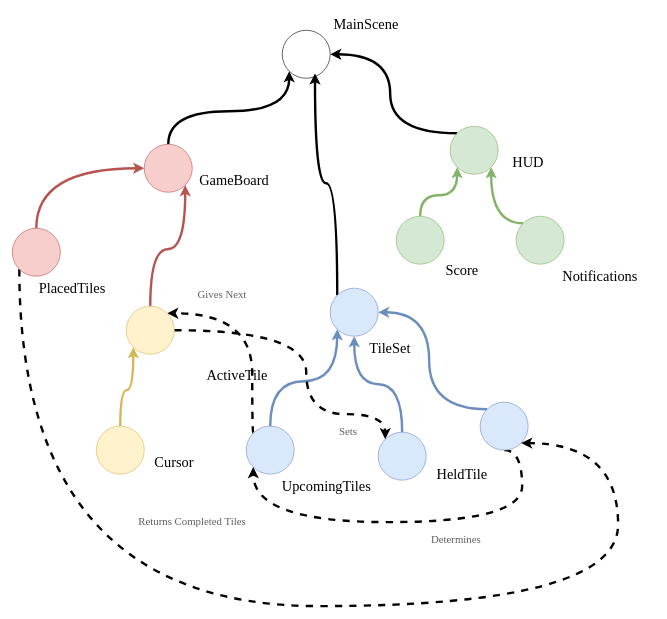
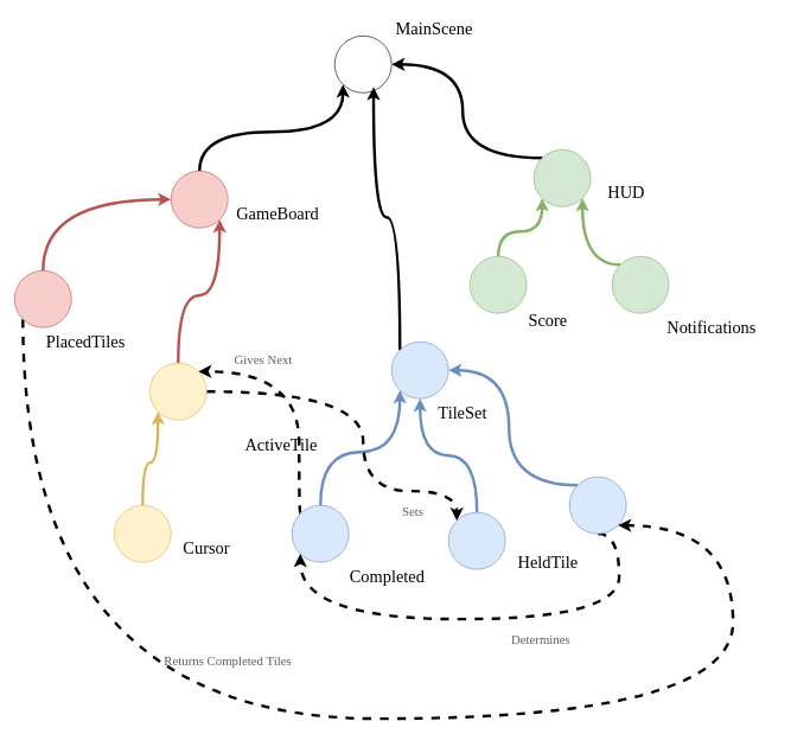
  <mxCell id="0" />
  <mxCell id="1" parent="0" />
  <mxCell id="2" value="" style="ellipse;whiteSpace=wrap;html=1;aspect=fixed;" vertex="1" parent="1"><mxGeometry x="470" y="50" width="80" height="80" as="geometry" /></mxCell>
  <mxCell id="3" style="edgeStyle=orthogonalEdgeStyle;rounded=0;orthogonalLoop=1;jettySize=auto;html=1;exitX=0.5;exitY=0;exitDx=0;exitDy=0;entryX=0;entryY=1;entryDx=0;entryDy=0;curved=1;strokeWidth=4;" edge="1" parent="1" source="4" target="2"><mxGeometry relative="1" as="geometry" /></mxCell>
  <mxCell id="4" value="" style="ellipse;whiteSpace=wrap;html=1;aspect=fixed;fillColor=#f8cecc;strokeColor=#b85450;" vertex="1" parent="1"><mxGeometry x="240" y="240" width="80" height="80" as="geometry" /></mxCell>
  <mxCell id="5" style="edgeStyle=orthogonalEdgeStyle;curved=1;rounded=0;orthogonalLoop=1;jettySize=auto;html=1;exitX=0;exitY=0;exitDx=0;exitDy=0;entryX=0.683;entryY=0.9;entryDx=0;entryDy=0;entryPerimeter=0;strokeWidth=4;" edge="1" parent="1" source="6" target="2"><mxGeometry relative="1" as="geometry" /></mxCell>
  <mxCell id="6" value="" style="ellipse;whiteSpace=wrap;html=1;aspect=fixed;fillColor=#dae8fc;strokeColor=#6c8ebf;" vertex="1" parent="1"><mxGeometry x="550" y="480" width="80" height="80" as="geometry" /></mxCell>
  <mxCell id="7" style="edgeStyle=orthogonalEdgeStyle;curved=1;rounded=0;orthogonalLoop=1;jettySize=auto;html=1;exitX=0;exitY=0;exitDx=0;exitDy=0;strokeWidth=4;entryX=1;entryY=0.5;entryDx=0;entryDy=0;" edge="1" parent="1" source="8" target="2"><mxGeometry relative="1" as="geometry"><mxPoint x="620" y="130" as="targetPoint" /></mxGeometry></mxCell>
  <mxCell id="8" value="" style="ellipse;whiteSpace=wrap;html=1;aspect=fixed;fillColor=#d5e8d4;strokeColor=#82b366;" vertex="1" parent="1"><mxGeometry x="750" y="210" width="80" height="80" as="geometry" /></mxCell>
  <mxCell id="9" style="edgeStyle=orthogonalEdgeStyle;curved=1;rounded=0;orthogonalLoop=1;jettySize=auto;html=1;exitX=0.5;exitY=0;exitDx=0;exitDy=0;entryX=0;entryY=1;entryDx=0;entryDy=0;strokeWidth=4;fillColor=#d5e8d4;strokeColor=#82b366;" edge="1" parent="1" source="10" target="8"><mxGeometry relative="1" as="geometry" /></mxCell>
  <mxCell id="10" value="" style="ellipse;whiteSpace=wrap;html=1;aspect=fixed;fillColor=#d5e8d4;strokeColor=#82b366;" vertex="1" parent="1"><mxGeometry x="660" y="360" width="80" height="80" as="geometry" /></mxCell>
  <mxCell id="11" style="edgeStyle=orthogonalEdgeStyle;curved=1;rounded=0;orthogonalLoop=1;jettySize=auto;html=1;exitX=0;exitY=0;exitDx=0;exitDy=0;entryX=1;entryY=1;entryDx=0;entryDy=0;strokeWidth=4;fillColor=#d5e8d4;strokeColor=#82b366;" edge="1" parent="1" source="12" target="8"><mxGeometry relative="1" as="geometry" /></mxCell>
  <mxCell id="12" value="" style="ellipse;whiteSpace=wrap;html=1;aspect=fixed;fillColor=#d5e8d4;strokeColor=#82b366;" vertex="1" parent="1"><mxGeometry x="860" y="360" width="80" height="80" as="geometry" /></mxCell>
  <mxCell id="13" style="edgeStyle=orthogonalEdgeStyle;curved=1;rounded=0;orthogonalLoop=1;jettySize=auto;html=1;exitX=0.5;exitY=0;exitDx=0;exitDy=0;entryX=0;entryY=1;entryDx=0;entryDy=0;strokeWidth=4;fillColor=#dae8fc;strokeColor=#6c8ebf;" edge="1" parent="1" source="16" target="6"><mxGeometry relative="1" as="geometry" /></mxCell>
  <mxCell id="14" style="edgeStyle=orthogonalEdgeStyle;curved=1;rounded=0;orthogonalLoop=1;jettySize=auto;html=1;exitX=0;exitY=0;exitDx=0;exitDy=0;entryX=1;entryY=0;entryDx=0;entryDy=0;strokeWidth=4;dashed=1;" edge="1" parent="1" source="16" target="26"><mxGeometry relative="1" as="geometry"><Array as="points"><mxPoint x="420" y="722" /><mxPoint x="420" y="522" /></Array></mxGeometry></mxCell>
  <mxCell id="15" style="edgeStyle=orthogonalEdgeStyle;curved=1;rounded=0;orthogonalLoop=1;jettySize=auto;html=1;exitX=1;exitY=0.5;exitDx=0;exitDy=0;entryX=0;entryY=0;entryDx=0;entryDy=0;dashed=1;strokeWidth=4;" edge="1" parent="1" source="26" target="18"><mxGeometry relative="1" as="geometry"><Array as="points"><mxPoint x="510" y="550" /><mxPoint x="510" y="690" /><mxPoint x="642" y="690" /></Array></mxGeometry></mxCell>
  <mxCell id="16" value="" style="ellipse;whiteSpace=wrap;html=1;aspect=fixed;fillColor=#dae8fc;strokeColor=#6c8ebf;" vertex="1" parent="1"><mxGeometry x="410" y="710" width="80" height="80" as="geometry" /></mxCell>
  <mxCell id="17" style="edgeStyle=orthogonalEdgeStyle;curved=1;rounded=0;orthogonalLoop=1;jettySize=auto;html=1;exitX=0.5;exitY=0;exitDx=0;exitDy=0;strokeWidth=4;fillColor=#dae8fc;strokeColor=#6c8ebf;" edge="1" parent="1" source="18" target="6"><mxGeometry relative="1" as="geometry" /></mxCell>
  <mxCell id="18" value="" style="ellipse;whiteSpace=wrap;html=1;aspect=fixed;fillColor=#dae8fc;strokeColor=#6c8ebf;" vertex="1" parent="1"><mxGeometry x="630" y="720" width="80" height="80" as="geometry" /></mxCell>
  <mxCell id="19" style="edgeStyle=orthogonalEdgeStyle;curved=1;rounded=0;orthogonalLoop=1;jettySize=auto;html=1;exitX=0;exitY=0;exitDx=0;exitDy=0;entryX=1;entryY=0.5;entryDx=0;entryDy=0;strokeWidth=4;fillColor=#dae8fc;strokeColor=#6c8ebf;" edge="1" parent="1" source="21" target="6"><mxGeometry relative="1" as="geometry" /></mxCell>
  <mxCell id="20" style="edgeStyle=orthogonalEdgeStyle;curved=1;rounded=0;orthogonalLoop=1;jettySize=auto;html=1;exitX=0.5;exitY=1;exitDx=0;exitDy=0;entryX=0;entryY=1;entryDx=0;entryDy=0;dashed=1;strokeWidth=4;" edge="1" parent="1" source="21" target="16"><mxGeometry relative="1" as="geometry"><Array as="points"><mxPoint x="870" y="750" /><mxPoint x="870" y="870" /><mxPoint x="422" y="870" /></Array></mxGeometry></mxCell>
  <mxCell id="21" value="" style="ellipse;whiteSpace=wrap;html=1;aspect=fixed;fillColor=#dae8fc;strokeColor=#6c8ebf;" vertex="1" parent="1"><mxGeometry x="800" y="670" width="80" height="80" as="geometry" /></mxCell>
  <mxCell id="22" style="edgeStyle=orthogonalEdgeStyle;curved=1;rounded=0;orthogonalLoop=1;jettySize=auto;html=1;exitX=0.5;exitY=0;exitDx=0;exitDy=0;entryX=0;entryY=0.5;entryDx=0;entryDy=0;strokeWidth=4;fillColor=#f8cecc;strokeColor=#b85450;" edge="1" parent="1" source="24" target="4"><mxGeometry relative="1" as="geometry" /></mxCell>
  <mxCell id="23" style="edgeStyle=orthogonalEdgeStyle;curved=1;rounded=0;orthogonalLoop=1;jettySize=auto;html=1;exitX=0;exitY=1;exitDx=0;exitDy=0;entryX=1;entryY=1;entryDx=0;entryDy=0;dashed=1;strokeWidth=4;" edge="1" parent="1" source="24" target="21"><mxGeometry relative="1" as="geometry"><Array as="points"><mxPoint x="32" y="1010" /><mxPoint x="1030" y="1010" /><mxPoint x="1030" y="738" /></Array></mxGeometry></mxCell>
  <mxCell id="24" value="" style="ellipse;whiteSpace=wrap;html=1;aspect=fixed;fillColor=#f8cecc;strokeColor=#b85450;" vertex="1" parent="1"><mxGeometry x="20" y="380" width="80" height="80" as="geometry" /></mxCell>
  <mxCell id="25" style="edgeStyle=orthogonalEdgeStyle;curved=1;rounded=0;orthogonalLoop=1;jettySize=auto;html=1;exitX=0.5;exitY=0;exitDx=0;exitDy=0;entryX=1;entryY=1;entryDx=0;entryDy=0;strokeWidth=4;fillColor=#f8cecc;strokeColor=#b85450;" edge="1" parent="1" source="26" target="4"><mxGeometry relative="1" as="geometry" /></mxCell>
  <mxCell id="26" value="" style="ellipse;whiteSpace=wrap;html=1;aspect=fixed;fillColor=#fff2cc;strokeColor=#d6b656;" vertex="1" parent="1"><mxGeometry x="210" y="510" width="80" height="80" as="geometry" /></mxCell>
  <mxCell id="27" style="edgeStyle=orthogonalEdgeStyle;curved=1;rounded=0;orthogonalLoop=1;jettySize=auto;html=1;exitX=0.5;exitY=0;exitDx=0;exitDy=0;entryX=0;entryY=1;entryDx=0;entryDy=0;strokeWidth=4;fillColor=#fff2cc;strokeColor=#d6b656;" edge="1" parent="1" source="28" target="26"><mxGeometry relative="1" as="geometry" /></mxCell>
  <mxCell id="28" value="" style="ellipse;whiteSpace=wrap;html=1;aspect=fixed;fillColor=#fff2cc;strokeColor=#d6b656;" vertex="1" parent="1"><mxGeometry x="160" y="710" width="80" height="80" as="geometry" /></mxCell>
  <mxCell id="29" value="&lt;font style=&quot;font-size: 24px&quot; face=&quot;Lucida Console&quot;&gt;MainScene&lt;/font&gt;" style="text;html=1;strokeColor=none;fillColor=none;align=center;verticalAlign=middle;whiteSpace=wrap;rounded=0;" vertex="1" parent="1"><mxGeometry x="520" y="20" width="180" height="40" as="geometry" /></mxCell>
  <mxCell id="30" value="&lt;font style=&quot;font-size: 24px&quot; face=&quot;Lucida Console&quot;&gt;TileSet&lt;/font&gt;" style="text;html=1;strokeColor=none;fillColor=none;align=center;verticalAlign=middle;whiteSpace=wrap;rounded=0;" vertex="1" parent="1"><mxGeometry x="560" y="560" width="180" height="40" as="geometry" /></mxCell>
- <mxCell id="31" value="&lt;font style=&quot;font-size: 24px&quot; face=&quot;Lucida Console&quot;&gt;UpcomingTiles&lt;/font&gt;" style="text;html=1;strokeColor=none;fillColor=none;align=center;verticalAlign=middle;whiteSpace=wrap;rounded=0;" vertex="1" parent="1"><mxGeometry x="454" y="790" width="180" height="40" as="geometry" /></mxCell>
+ <mxCell id="31" value="&lt;font style=&quot;font-size: 24px&quot; face=&quot;Lucida Console&quot;&gt;Completed&lt;/font&gt;" style="text;html=1;strokeColor=none;fillColor=none;align=center;verticalAlign=middle;whiteSpace=wrap;rounded=0;" vertex="1" parent="1"><mxGeometry x="454" y="790" width="180" height="40" as="geometry" /></mxCell>
  <mxCell id="32" value="&lt;font style=&quot;font-size: 24px&quot; face=&quot;Lucida Console&quot;&gt;HeldTile&lt;br&gt;&lt;/font&gt;" style="text;html=1;strokeColor=none;fillColor=none;align=center;verticalAlign=middle;whiteSpace=wrap;rounded=0;" vertex="1" parent="1"><mxGeometry x="680" y="770" width="180" height="40" as="geometry" /></mxCell>
  <mxCell id="33" value="&lt;font style=&quot;font-size: 24px&quot; face=&quot;Lucida Console&quot;&gt;HUD&lt;br&gt;&lt;/font&gt;" style="text;html=1;strokeColor=none;fillColor=none;align=center;verticalAlign=middle;whiteSpace=wrap;rounded=0;" vertex="1" parent="1"><mxGeometry x="790" y="250" width="180" height="40" as="geometry" /></mxCell>
  <mxCell id="34" value="&lt;font style=&quot;font-size: 24px&quot; face=&quot;Lucida Console&quot;&gt;Notifications&lt;br&gt;&lt;/font&gt;" style="text;html=1;strokeColor=none;fillColor=none;align=center;verticalAlign=middle;whiteSpace=wrap;rounded=0;" vertex="1" parent="1"><mxGeometry x="910" y="440" width="180" height="40" as="geometry" /></mxCell>
  <mxCell id="35" value="&lt;font style=&quot;font-size: 24px&quot; face=&quot;Lucida Console&quot;&gt;Score&lt;br&gt;&lt;/font&gt;" style="text;html=1;strokeColor=none;fillColor=none;align=center;verticalAlign=middle;whiteSpace=wrap;rounded=0;" vertex="1" parent="1"><mxGeometry x="680" y="430" width="180" height="40" as="geometry" /></mxCell>
  <mxCell id="36" value="&lt;font style=&quot;font-size: 24px&quot; face=&quot;Lucida Console&quot;&gt;GameBoard&lt;br&gt;&lt;/font&gt;" style="text;html=1;strokeColor=none;fillColor=none;align=center;verticalAlign=middle;whiteSpace=wrap;rounded=0;" vertex="1" parent="1"><mxGeometry x="300" y="280" width="180" height="40" as="geometry" /></mxCell>
  <mxCell id="37" value="&lt;font style=&quot;font-size: 24px&quot; face=&quot;Lucida Console&quot;&gt;PlacedTiles&lt;br&gt;&lt;/font&gt;" style="text;html=1;strokeColor=none;fillColor=none;align=center;verticalAlign=middle;whiteSpace=wrap;rounded=0;" vertex="1" parent="1"><mxGeometry x="30" y="460" width="180" height="40" as="geometry" /></mxCell>
  <mxCell id="38" value="&lt;font style=&quot;font-size: 24px&quot; face=&quot;Lucida Console&quot;&gt;Cursor&lt;br&gt;&lt;/font&gt;" style="text;html=1;strokeColor=none;fillColor=none;align=center;verticalAlign=middle;whiteSpace=wrap;rounded=0;" vertex="1" parent="1"><mxGeometry x="200" y="750" width="180" height="40" as="geometry" /></mxCell>
  <mxCell id="39" value="&lt;font style=&quot;font-size: 24px&quot; face=&quot;Lucida Console&quot;&gt;ActiveTile&lt;br&gt;&lt;/font&gt;" style="text;html=1;strokeColor=none;fillColor=none;align=center;verticalAlign=middle;whiteSpace=wrap;rounded=0;" vertex="1" parent="1"><mxGeometry x="305" y="605" width="180" height="40" as="geometry" /></mxCell>
- <mxCell id="40" value="&lt;font style=&quot;font-size: 18px&quot; face=&quot;Lucida Console&quot; color=&quot;#5e5e5e&quot;&gt;Gives Next&lt;/font&gt;" style="text;html=1;strokeColor=none;fillColor=none;align=center;verticalAlign=middle;whiteSpace=wrap;rounded=0;" vertex="1" parent="1"><mxGeometry x="300" y="470" width="140" height="40" as="geometry" /></mxCell>
- <mxCell id="41" value="&lt;font style=&quot;font-size: 18px&quot; face=&quot;Lucida Console&quot; color=&quot;#5e5e5e&quot;&gt;Returns Completed Tiles&lt;/font&gt;" style="text;html=1;strokeColor=none;fillColor=none;align=center;verticalAlign=middle;whiteSpace=wrap;rounded=0;" vertex="1" parent="1"><mxGeometry x="210" y="840" width="220" height="60" as="geometry" /></mxCell>
+ <mxCell id="40" value="&lt;font style=&quot;font-size: 18px&quot; face=&quot;Lucida Console&quot; color=&quot;#5e5e5e&quot;&gt;Gives Next&lt;/font&gt;" style="text;html=1;strokeColor=none;fillColor=none;align=center;verticalAlign=middle;whiteSpace=wrap;rounded=0;" vertex="1" parent="1"><mxGeometry x="300" y="485" width="140" height="40" as="geometry" /></mxCell>
+ <mxCell id="41" value="&lt;font style=&quot;font-size: 18px&quot; face=&quot;Lucida Console&quot; color=&quot;#5e5e5e&quot;&gt;Returns Completed Tiles&lt;/font&gt;" style="text;html=1;strokeColor=none;fillColor=none;align=center;verticalAlign=middle;whiteSpace=wrap;rounded=0;" vertex="1" parent="1"><mxGeometry x="210" y="900" width="220" height="60" as="geometry" /></mxCell>
  <mxCell id="42" value="&lt;font style=&quot;font-size: 18px&quot; face=&quot;Lucida Console&quot; color=&quot;#5e5e5e&quot;&gt;Determines&lt;/font&gt;" style="text;html=1;strokeColor=none;fillColor=none;align=center;verticalAlign=middle;whiteSpace=wrap;rounded=0;" vertex="1" parent="1"><mxGeometry x="650" y="870" width="220" height="60" as="geometry" /></mxCell>
  <mxCell id="43" value="&lt;font style=&quot;font-size: 18px&quot; face=&quot;Lucida Console&quot; color=&quot;#5e5e5e&quot;&gt;Sets&lt;/font&gt;" style="text;html=1;strokeColor=none;fillColor=none;align=center;verticalAlign=middle;whiteSpace=wrap;rounded=0;" vertex="1" parent="1"><mxGeometry x="510" y="700" width="140" height="40" as="geometry" /></mxCell>
